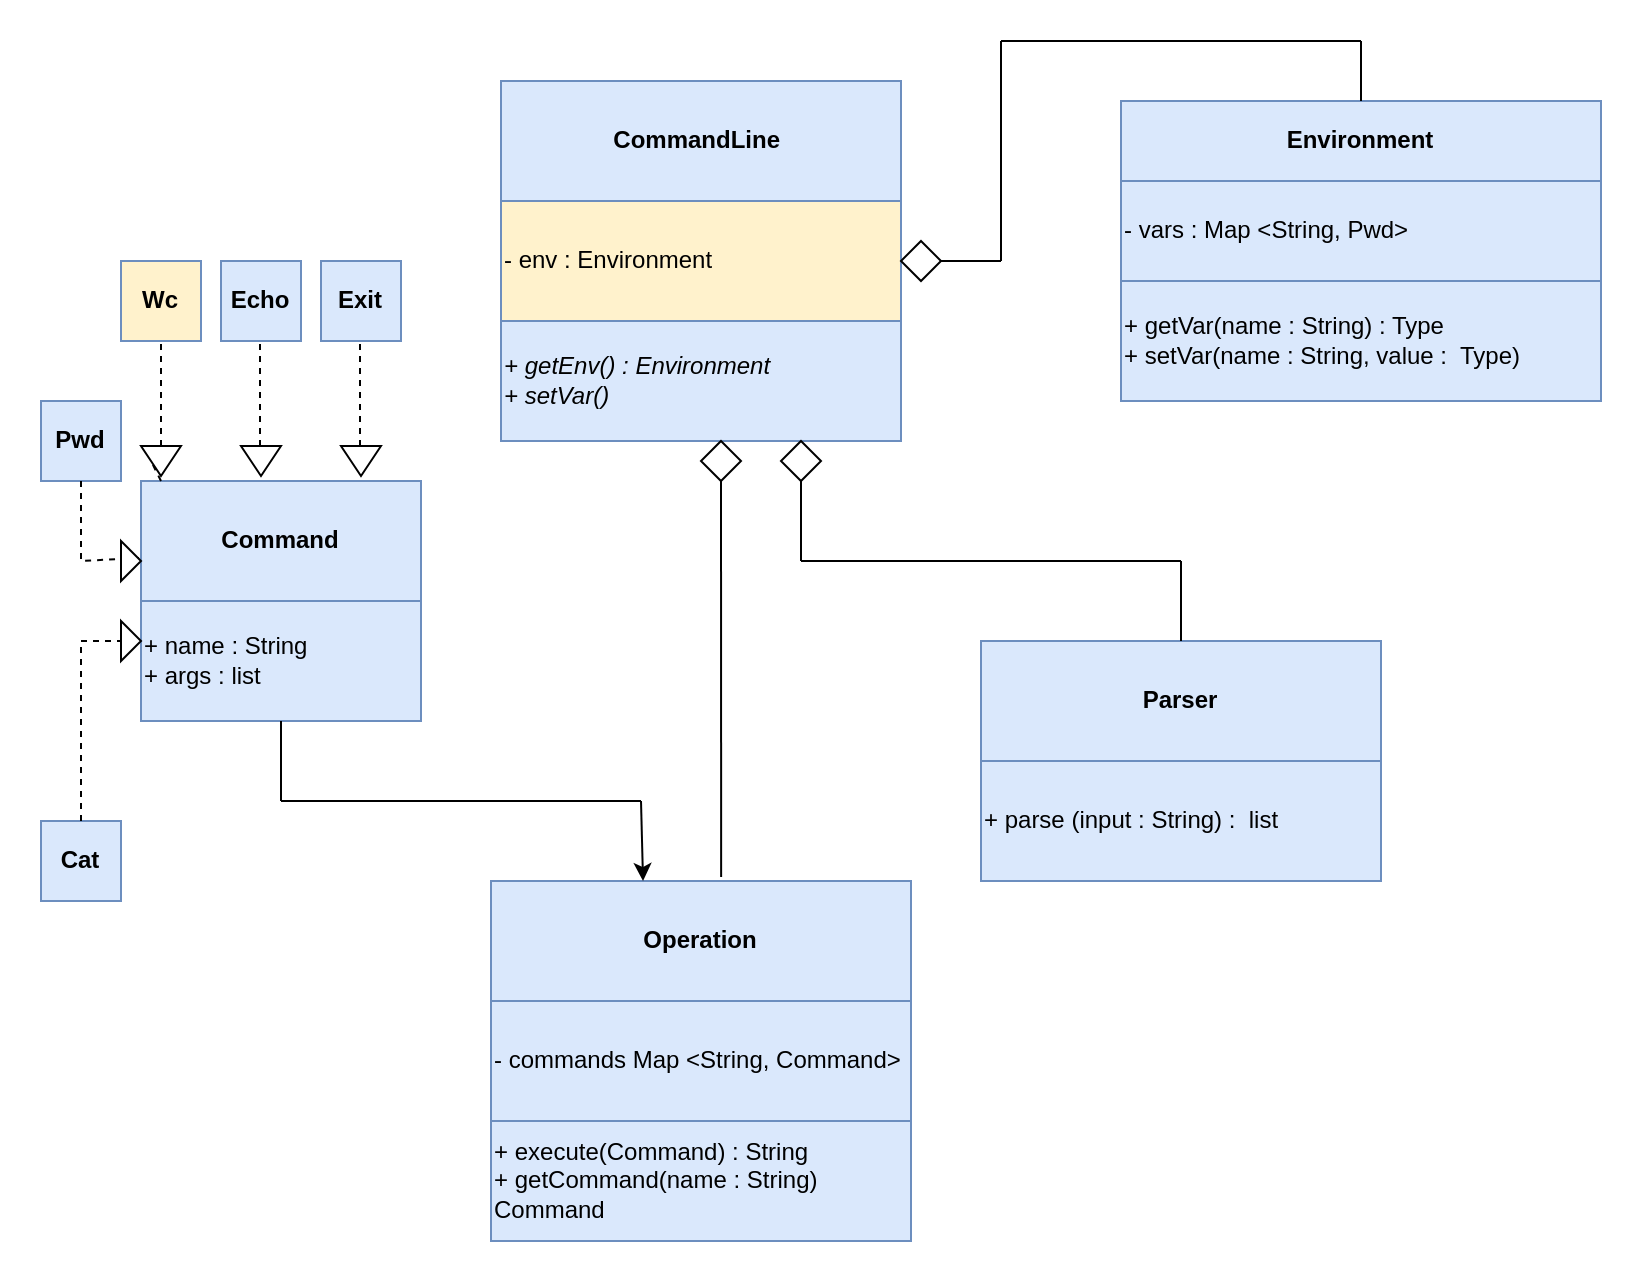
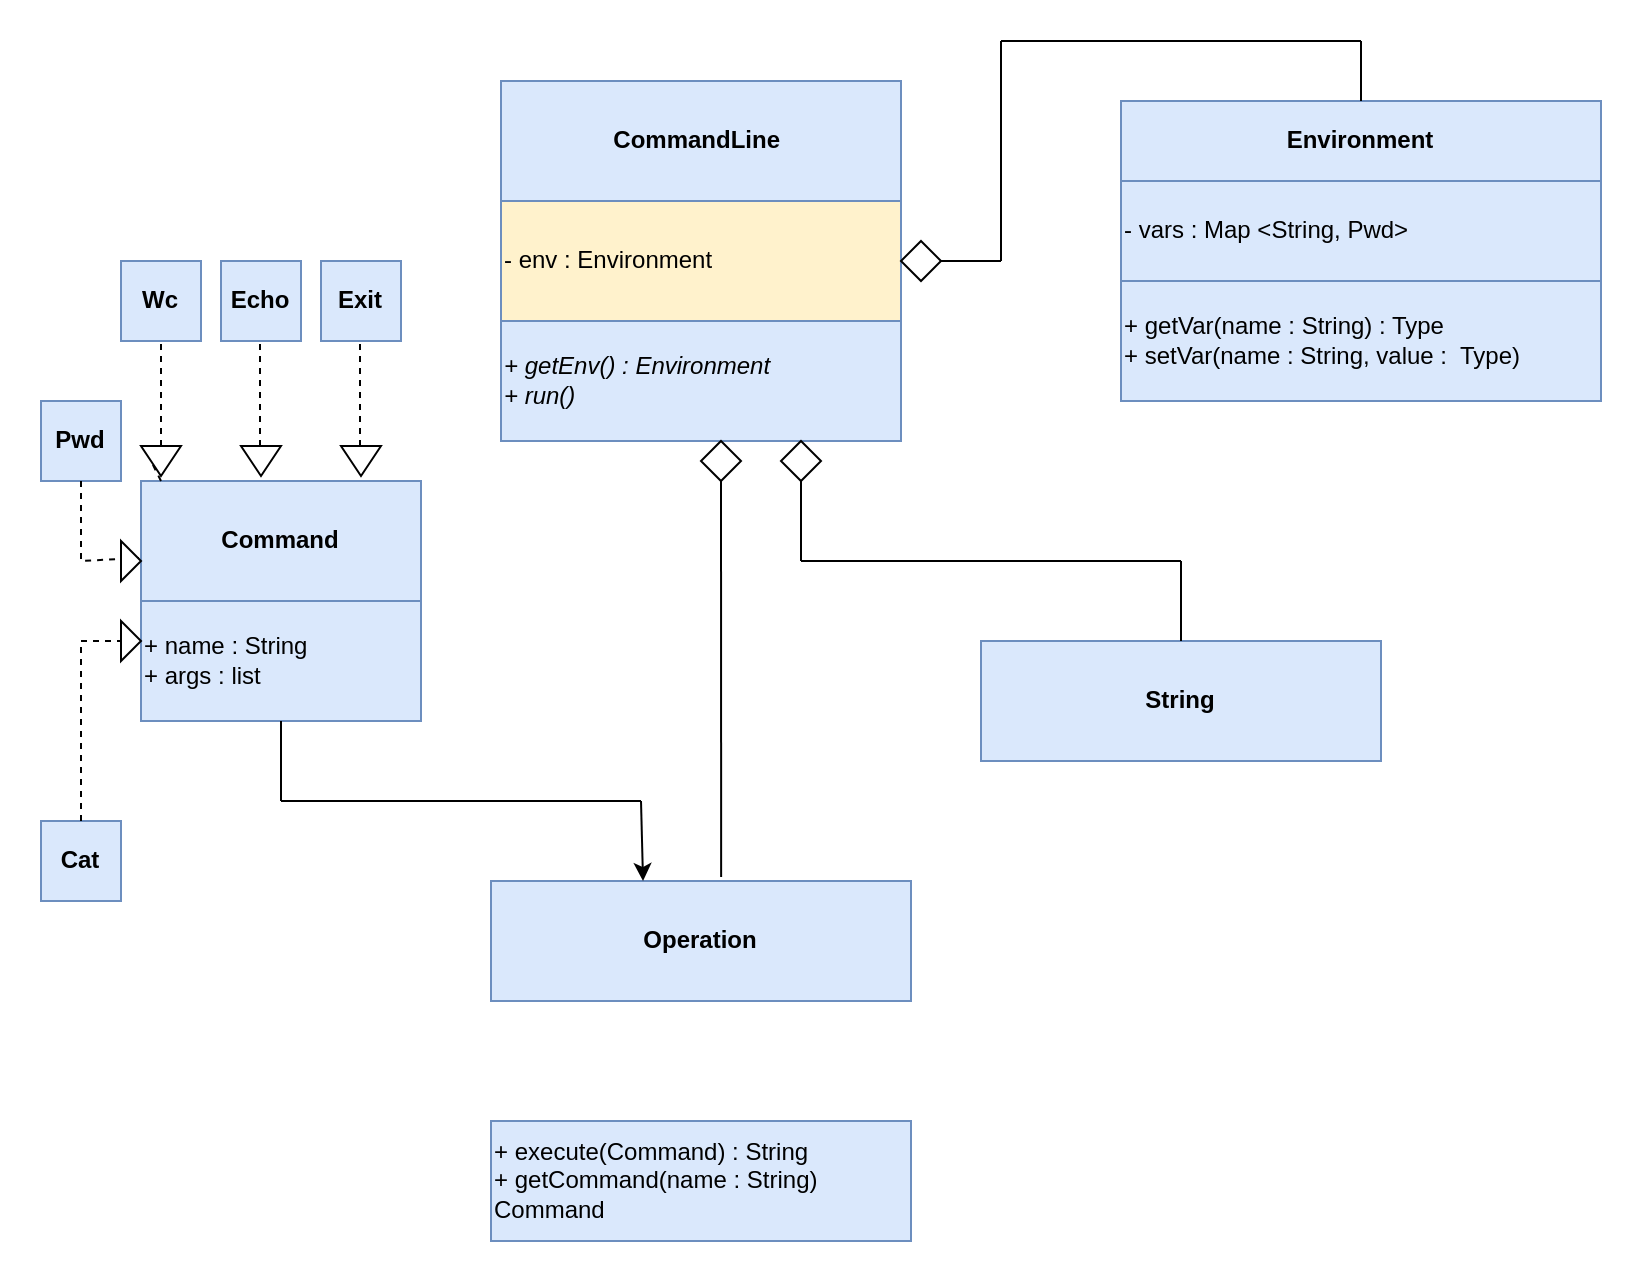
  <mxCell id="0" />
  <mxCell id="1" parent="0" />
  <mxCell id="2" value="&lt;b&gt;Command&lt;/b&gt;" style="rounded=0;whiteSpace=wrap;html=1;fillColor=#dae8fc;strokeColor=#6c8ebf;" parent="1" vertex="1"><mxGeometry x="70" y="240" width="140" height="60" as="geometry" /></mxCell>
  <mxCell id="3" value="+ name : String&lt;br&gt;+ args : list" style="rounded=0;whiteSpace=wrap;html=1;fillColor=#dae8fc;strokeColor=#6c8ebf;align=left;" parent="1" vertex="1"><mxGeometry x="70" y="300" width="140" height="60" as="geometry" /></mxCell>
  <mxCell id="4" value="&lt;b&gt;CommandLine&amp;nbsp;&lt;/b&gt;" style="rounded=0;whiteSpace=wrap;html=1;fillColor=#dae8fc;strokeColor=#6c8ebf;" parent="1" vertex="1"><mxGeometry x="250" y="40" width="200" height="60" as="geometry" /></mxCell>
  <mxCell id="5" value="&lt;div&gt;&lt;span&gt;- env : Environment&lt;/span&gt;&lt;/div&gt;" style="rounded=0;whiteSpace=wrap;html=1;fillColor=#fff2cc;strokeColor=#6c8ebf;align=left;" parent="1" vertex="1"><mxGeometry x="250" y="100" width="200" height="60" as="geometry" /></mxCell>
- <mxCell id="6" value="&lt;i&gt;+ getEnv() : Environment&lt;br&gt;+ setVar()&lt;br&gt;&lt;/i&gt;" style="rounded=0;whiteSpace=wrap;html=1;fillColor=#dae8fc;strokeColor=#6c8ebf;align=left;" parent="1" vertex="1"><mxGeometry x="250" y="160" width="200" height="60" as="geometry" /></mxCell>
+ <mxCell id="6" value="&lt;i&gt;+ getEnv() : Environment&lt;br&gt;+ run()&lt;br&gt;&lt;/i&gt;" style="rounded=0;whiteSpace=wrap;html=1;fillColor=#dae8fc;strokeColor=#6c8ebf;align=left;" parent="1" vertex="1"><mxGeometry x="250" y="160" width="200" height="60" as="geometry" /></mxCell>
  <mxCell id="7" value="&lt;b&gt;Environment&lt;/b&gt;" style="rounded=0;whiteSpace=wrap;html=1;fillColor=#dae8fc;strokeColor=#6c8ebf;" parent="1" vertex="1"><mxGeometry x="560" y="50" width="240" height="40" as="geometry" /></mxCell>
  <mxCell id="8" value="- vars : Map &amp;lt;String, Pwd&amp;gt;&amp;nbsp;&amp;nbsp;" style="rounded=0;whiteSpace=wrap;html=1;fillColor=#dae8fc;strokeColor=#6c8ebf;align=left;" parent="1" vertex="1"><mxGeometry x="560" y="90" width="240" height="50" as="geometry" /></mxCell>
  <mxCell id="9" value="+ getVar(name : String) : Type&lt;br&gt;+ setVar(name : String, value :&amp;nbsp; Type)" style="rounded=0;whiteSpace=wrap;html=1;fillColor=#dae8fc;strokeColor=#6c8ebf;align=left;" parent="1" vertex="1"><mxGeometry x="560" y="140" width="240" height="60" as="geometry" /></mxCell>
  <mxCell id="10" value="" style="endArrow=none;html=1;rounded=0;exitX=1;exitY=0.5;exitDx=0;exitDy=0;startArrow=none;" parent="1" source="16" edge="1"><mxGeometry width="50" height="50" relative="1" as="geometry"><mxPoint x="540" y="310" as="sourcePoint" /><mxPoint x="500" y="130" as="targetPoint" /></mxGeometry></mxCell>
  <mxCell id="11" value="" style="endArrow=none;html=1;rounded=0;" parent="1" edge="1"><mxGeometry width="50" height="50" relative="1" as="geometry"><mxPoint x="500" y="130" as="sourcePoint" /><mxPoint x="500" y="20" as="targetPoint" /></mxGeometry></mxCell>
  <mxCell id="12" value="" style="endArrow=none;html=1;rounded=0;" parent="1" edge="1"><mxGeometry width="50" height="50" relative="1" as="geometry"><mxPoint x="500" y="20" as="sourcePoint" /><mxPoint x="680" y="20" as="targetPoint" /></mxGeometry></mxCell>
- <mxCell id="13" value="&lt;b&gt;Parser&lt;/b&gt;" style="rounded=0;whiteSpace=wrap;html=1;fillColor=#dae8fc;strokeColor=#6c8ebf;" parent="1" vertex="1"><mxGeometry x="490" y="320" width="200" height="60" as="geometry" /></mxCell>
- <mxCell id="14" value="+ parse (input : String) :&amp;nbsp; list" style="rounded=0;whiteSpace=wrap;html=1;fillColor=#dae8fc;strokeColor=#6c8ebf;align=left;" parent="1" vertex="1"><mxGeometry x="490" y="380" width="200" height="60" as="geometry" /></mxCell>
+ <mxCell id="13" value="&lt;b&gt;String&lt;/b&gt;" style="rounded=0;whiteSpace=wrap;html=1;fillColor=#dae8fc;strokeColor=#6c8ebf;" parent="1" vertex="1"><mxGeometry x="490" y="320" width="200" height="60" as="geometry" /></mxCell>
  <mxCell id="15" value="" style="endArrow=none;html=1;rounded=0;exitX=0.5;exitY=0;exitDx=0;exitDy=0;" parent="1" source="7" edge="1"><mxGeometry width="50" height="50" relative="1" as="geometry"><mxPoint x="540" y="310" as="sourcePoint" /><mxPoint x="680" y="20" as="targetPoint" /></mxGeometry></mxCell>
  <mxCell id="16" value="" style="rhombus;whiteSpace=wrap;html=1;" parent="1" vertex="1"><mxGeometry x="450" y="120" width="20" height="20" as="geometry" /></mxCell>
  <mxCell id="17" value="" style="endArrow=none;html=1;rounded=0;exitX=1;exitY=0.5;exitDx=0;exitDy=0;" parent="1" source="5" target="16" edge="1"><mxGeometry width="50" height="50" relative="1" as="geometry"><mxPoint x="450" y="130" as="sourcePoint" /><mxPoint x="500" y="130" as="targetPoint" /></mxGeometry></mxCell>
  <mxCell id="18" value="&lt;b&gt;Operation&lt;/b&gt;" style="rounded=0;whiteSpace=wrap;html=1;fillColor=#dae8fc;strokeColor=#6c8ebf;" vertex="1" parent="1"><mxGeometry x="245" y="440" width="210" height="60" as="geometry" /></mxCell>
- <mxCell id="19" value="- commands Map &amp;lt;String, Command&amp;gt;" style="rounded=0;whiteSpace=wrap;html=1;fillColor=#dae8fc;strokeColor=#6c8ebf;align=left;" vertex="1" parent="1"><mxGeometry x="245" y="500" width="210" height="60" as="geometry" /></mxCell>
  <mxCell id="20" value="+ execute(Command) : String&lt;br&gt;+ getCommand(name : String) Command" style="rounded=0;whiteSpace=wrap;html=1;fillColor=#dae8fc;strokeColor=#6c8ebf;align=left;" vertex="1" parent="1"><mxGeometry x="245" y="560" width="210" height="60" as="geometry" /></mxCell>
  <mxCell id="21" value="" style="endArrow=classic;html=1;rounded=0;entryX=0.362;entryY=0;entryDx=0;entryDy=0;entryPerimeter=0;" edge="1" parent="1" target="18"><mxGeometry width="50" height="50" relative="1" as="geometry"><mxPoint x="320" y="400" as="sourcePoint" /><mxPoint x="440" y="380" as="targetPoint" /></mxGeometry></mxCell>
  <mxCell id="22" value="" style="endArrow=none;html=1;rounded=0;" edge="1" parent="1"><mxGeometry width="50" height="50" relative="1" as="geometry"><mxPoint x="320" y="400" as="sourcePoint" /><mxPoint x="140" y="400" as="targetPoint" /></mxGeometry></mxCell>
  <mxCell id="23" value="" style="endArrow=none;html=1;rounded=0;exitX=0.5;exitY=1;exitDx=0;exitDy=0;" edge="1" parent="1" source="3"><mxGeometry width="50" height="50" relative="1" as="geometry"><mxPoint x="390" y="430" as="sourcePoint" /><mxPoint x="140" y="400" as="targetPoint" /></mxGeometry></mxCell>
  <mxCell id="24" value="&lt;b&gt;Cat&lt;br&gt;&lt;/b&gt;" style="rounded=0;whiteSpace=wrap;html=1;fillColor=#dae8fc;strokeColor=#6c8ebf;" vertex="1" parent="1"><mxGeometry x="20" y="410" width="40" height="40" as="geometry" /></mxCell>
- <mxCell id="25" value="&lt;b&gt;Wc&lt;br&gt;&lt;/b&gt;" style="rounded=0;whiteSpace=wrap;html=1;fillColor=#fff2cc;strokeColor=#6c8ebf;" vertex="1" parent="1"><mxGeometry x="60" y="130" width="40" height="40" as="geometry" /></mxCell>
+ <mxCell id="25" value="&lt;b&gt;Wc&lt;br&gt;&lt;/b&gt;" style="rounded=0;whiteSpace=wrap;html=1;fillColor=#dae8fc;strokeColor=#6c8ebf;" vertex="1" parent="1"><mxGeometry x="60" y="130" width="40" height="40" as="geometry" /></mxCell>
  <mxCell id="26" value="&lt;b&gt;Echo&lt;br&gt;&lt;/b&gt;" style="rounded=0;whiteSpace=wrap;html=1;fillColor=#dae8fc;strokeColor=#6c8ebf;" vertex="1" parent="1"><mxGeometry x="110" y="130" width="40" height="40" as="geometry" /></mxCell>
  <mxCell id="27" value="&lt;b&gt;Exit&lt;br&gt;&lt;/b&gt;" style="rounded=0;whiteSpace=wrap;html=1;fillColor=#dae8fc;strokeColor=#6c8ebf;" vertex="1" parent="1"><mxGeometry x="160" y="130" width="40" height="40" as="geometry" /></mxCell>
  <mxCell id="28" value="&lt;b&gt;Pwd&lt;br&gt;&lt;/b&gt;" style="rounded=0;whiteSpace=wrap;html=1;fillColor=#dae8fc;strokeColor=#6c8ebf;" vertex="1" parent="1"><mxGeometry x="20" y="200" width="40" height="40" as="geometry" /></mxCell>
  <mxCell id="29" value="" style="endArrow=none;dashed=1;html=1;rounded=0;exitX=0.5;exitY=1;exitDx=0;exitDy=0;" edge="1" parent="1" source="28"><mxGeometry width="50" height="50" relative="1" as="geometry"><mxPoint x="350" y="250" as="sourcePoint" /><mxPoint x="40" y="280" as="targetPoint" /></mxGeometry></mxCell>
  <mxCell id="30" value="" style="endArrow=none;dashed=1;html=1;rounded=0;exitX=-0.007;exitY=0.642;exitDx=0;exitDy=0;exitPerimeter=0;" edge="1" parent="1" source="2"><mxGeometry width="50" height="50" relative="1" as="geometry"><mxPoint x="70" y="300" as="sourcePoint" /><mxPoint x="40" y="280" as="targetPoint" /></mxGeometry></mxCell>
  <mxCell id="31" value="" style="triangle;whiteSpace=wrap;html=1;" vertex="1" parent="1"><mxGeometry x="60" y="270" width="10" height="20" as="geometry" /></mxCell>
  <mxCell id="32" value="" style="endArrow=none;dashed=1;html=1;rounded=0;exitX=0.5;exitY=0;exitDx=0;exitDy=0;" edge="1" parent="1" source="24"><mxGeometry width="50" height="50" relative="1" as="geometry"><mxPoint x="340" y="250" as="sourcePoint" /><mxPoint x="40" y="320" as="targetPoint" /></mxGeometry></mxCell>
  <mxCell id="33" value="" style="endArrow=none;dashed=1;html=1;rounded=0;startArrow=none;" edge="1" parent="1" source="34"><mxGeometry width="50" height="50" relative="1" as="geometry"><mxPoint x="40" y="320" as="sourcePoint" /><mxPoint x="70" y="320" as="targetPoint" /></mxGeometry></mxCell>
  <mxCell id="34" value="" style="triangle;whiteSpace=wrap;html=1;" vertex="1" parent="1"><mxGeometry x="60" y="310" width="10" height="20" as="geometry" /></mxCell>
  <mxCell id="35" value="" style="endArrow=none;dashed=1;html=1;rounded=0;" edge="1" parent="1" target="34"><mxGeometry width="50" height="50" relative="1" as="geometry"><mxPoint x="40" y="320" as="sourcePoint" /><mxPoint x="70" y="320" as="targetPoint" /></mxGeometry></mxCell>
  <mxCell id="36" value="" style="endArrow=none;dashed=1;html=1;rounded=0;entryX=0.5;entryY=1;entryDx=0;entryDy=0;startArrow=none;" edge="1" parent="1" source="37" target="25"><mxGeometry width="50" height="50" relative="1" as="geometry"><mxPoint x="80" y="240" as="sourcePoint" /><mxPoint x="400" y="240" as="targetPoint" /></mxGeometry></mxCell>
  <mxCell id="37" value="" style="triangle;whiteSpace=wrap;html=1;rotation=90;" vertex="1" parent="1"><mxGeometry x="72.5" y="220" width="15" height="20" as="geometry" /></mxCell>
  <mxCell id="38" value="" style="endArrow=none;dashed=1;html=1;rounded=0;entryX=0.5;entryY=1;entryDx=0;entryDy=0;" edge="1" parent="1" target="37"><mxGeometry width="50" height="50" relative="1" as="geometry"><mxPoint x="80" y="240" as="sourcePoint" /><mxPoint x="80" y="170" as="targetPoint" /></mxGeometry></mxCell>
  <mxCell id="39" value="" style="triangle;whiteSpace=wrap;html=1;rotation=90;" vertex="1" parent="1"><mxGeometry x="122.5" y="220" width="15" height="20" as="geometry" /></mxCell>
  <mxCell id="40" value="" style="endArrow=none;dashed=1;html=1;rounded=0;entryX=0.5;entryY=1;entryDx=0;entryDy=0;startArrow=none;" edge="1" parent="1"><mxGeometry width="50" height="50" relative="1" as="geometry"><mxPoint x="129.5" y="222.5" as="sourcePoint" /><mxPoint x="129.5" y="170" as="targetPoint" /></mxGeometry></mxCell>
  <mxCell id="41" value="" style="endArrow=none;dashed=1;html=1;rounded=0;entryX=0.5;entryY=1;entryDx=0;entryDy=0;startArrow=none;" edge="1" parent="1"><mxGeometry width="50" height="50" relative="1" as="geometry"><mxPoint x="179.5" y="222.5" as="sourcePoint" /><mxPoint x="179.5" y="170" as="targetPoint" /></mxGeometry></mxCell>
  <mxCell id="42" value="" style="triangle;whiteSpace=wrap;html=1;rotation=90;" vertex="1" parent="1"><mxGeometry x="172.5" y="220" width="15" height="20" as="geometry" /></mxCell>
  <mxCell id="43" value="" style="endArrow=none;html=1;rounded=0;entryX=0.75;entryY=1;entryDx=0;entryDy=0;startArrow=none;" edge="1" parent="1" source="47" target="6"><mxGeometry width="50" height="50" relative="1" as="geometry"><mxPoint x="400" y="280" as="sourcePoint" /><mxPoint x="410" y="250" as="targetPoint" /></mxGeometry></mxCell>
  <mxCell id="44" value="" style="endArrow=none;html=1;rounded=0;" edge="1" parent="1"><mxGeometry width="50" height="50" relative="1" as="geometry"><mxPoint x="590" y="280" as="sourcePoint" /><mxPoint x="400" y="280" as="targetPoint" /></mxGeometry></mxCell>
  <mxCell id="45" value="" style="endArrow=none;html=1;rounded=0;entryX=0.5;entryY=0;entryDx=0;entryDy=0;" edge="1" parent="1" target="13"><mxGeometry width="50" height="50" relative="1" as="geometry"><mxPoint x="590" y="280" as="sourcePoint" /><mxPoint x="410" y="250" as="targetPoint" /></mxGeometry></mxCell>
  <mxCell id="46" value="" style="rhombus;whiteSpace=wrap;html=1;" vertex="1" parent="1"><mxGeometry x="350" y="220" width="20" height="20" as="geometry" /></mxCell>
  <mxCell id="47" value="" style="rhombus;whiteSpace=wrap;html=1;" vertex="1" parent="1"><mxGeometry x="390" y="220" width="20" height="20" as="geometry" /></mxCell>
  <mxCell id="48" value="" style="endArrow=none;html=1;rounded=0;" edge="1" parent="1"><mxGeometry width="50" height="50" relative="1" as="geometry"><mxPoint x="400" y="280" as="sourcePoint" /><mxPoint x="400" y="240" as="targetPoint" /></mxGeometry></mxCell>
  <mxCell id="49" value="" style="endArrow=none;html=1;rounded=0;exitX=0.5;exitY=1;exitDx=0;exitDy=0;entryX=0.548;entryY=-0.033;entryDx=0;entryDy=0;entryPerimeter=0;" edge="1" parent="1" source="46" target="18"><mxGeometry width="50" height="50" relative="1" as="geometry"><mxPoint x="360" y="320" as="sourcePoint" /><mxPoint x="410" y="270" as="targetPoint" /></mxGeometry></mxCell>
